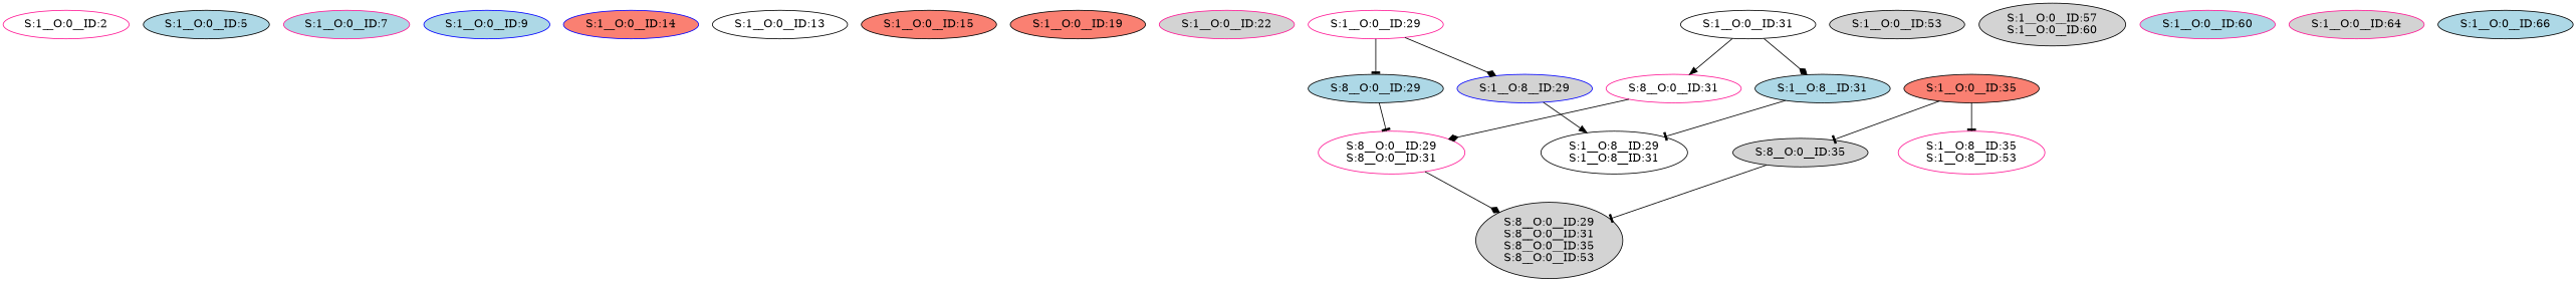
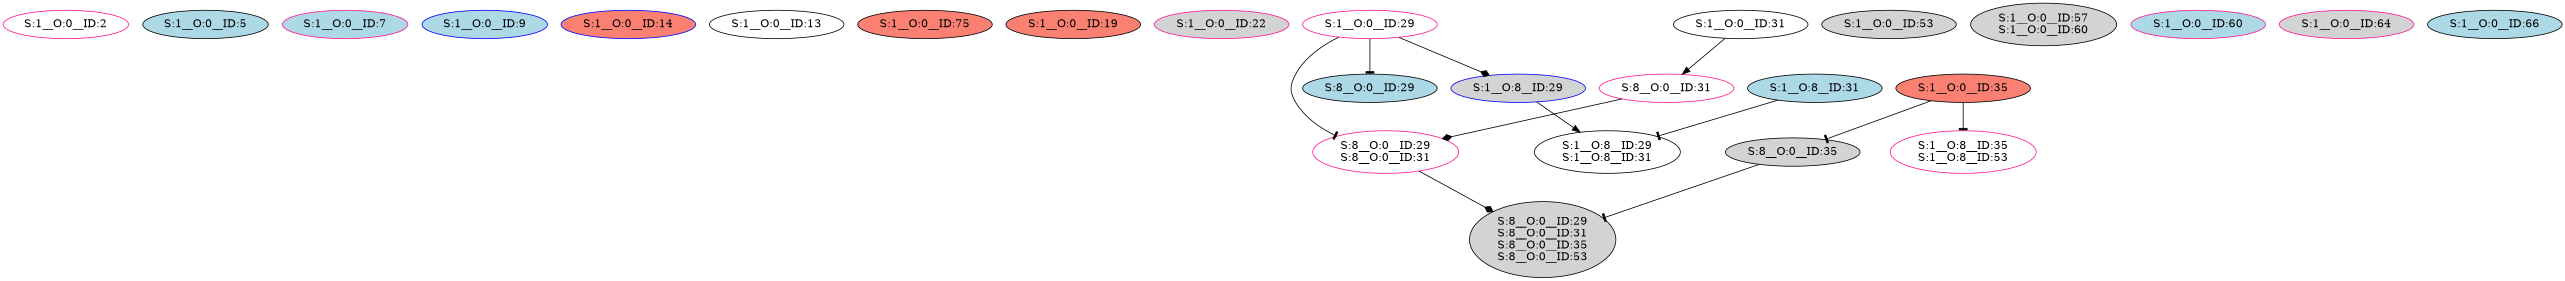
  strict digraph {
    fontname="DejaVu Serif"
    node [color=black fillcolor=white fontname="DejaVu Serif" style=filled]
    edge [arrowhead=tee fontname="DejaVu Serif"]
    n1 [color=deeppink label="S:1__O:0__ID:2"]
    n2 [fillcolor=lightblue label="S:1__O:0__ID:5"]
    n3 [color=deeppink fillcolor=lightblue label="S:1__O:0__ID:7"]
    n4 [color=blue fillcolor=lightblue label="S:1__O:0__ID:9"]
    n5 [color=blue fillcolor=salmon label="S:1__O:0__ID:14"]
    n6 [label="S:1__O:0__ID:13"]
-   n7 [fillcolor=salmon label="S:1__O:0__ID:15"]
+   n7 [fillcolor=salmon label="S:1__O:0__ID:75"]
    n8 [fillcolor=salmon label="S:1__O:0__ID:19"]
    n9 [color=deeppink fillcolor=lightgrey label="S:1__O:0__ID:22"]
    n10 [color=deeppink label="S:1__O:0__ID:29"]
    n11 [fillcolor=lightblue label="S:8__O:0__ID:29"]
    n12 [color=blue fillcolor=lightgrey label="S:1__O:8__ID:29"]
    n13 [color=deeppink label="S:8__O:0__ID:29\nS:8__O:0__ID:31"]
    n14 [label="S:1__O:8__ID:29\nS:1__O:8__ID:31"]
    n15 [fillcolor=lightgrey label="S:8__O:0__ID:29\nS:8__O:0__ID:31\nS:8__O:0__ID:35\nS:8__O:0__ID:53"]
    n16 [label="S:1__O:0__ID:31"]
    n17 [color=deeppink label="S:8__O:0__ID:31"]
    n18 [fillcolor=lightblue label="S:1__O:8__ID:31"]
    n19 [fillcolor=salmon label="S:1__O:0__ID:35"]
    n20 [fillcolor=lightgrey label="S:8__O:0__ID:35"]
    n21 [color=deeppink label="S:1__O:8__ID:35\nS:1__O:8__ID:53"]
    n22 [fillcolor=lightgrey label="S:1__O:0__ID:53"]
    n23 [fillcolor=lightgrey label="S:1__O:0__ID:57\nS:1__O:0__ID:60"]
    n24 [color=deeppink fillcolor=lightblue label="S:1__O:0__ID:60"]
    n25 [color=deeppink fillcolor=lightgrey label="S:1__O:0__ID:64"]
    n26 [fillcolor=lightblue label="S:1__O:0__ID:66"]
    n10 -> n11
    n10 -> n12 [arrowhead=diamond]
-   n11 -> n13
+   n10 -> n13
    n12 -> n14 [arrowhead=normal]
    n13 -> n15 [arrowhead=diamond]
    n16 -> n17 [arrowhead=normal]
-   n16 -> n18 [arrowhead=diamond]
    n17 -> n13 [arrowhead=diamond]
    n18 -> n14
    n19 -> n20
    n19 -> n21
    n20 -> n15
  }
